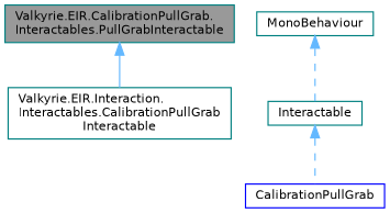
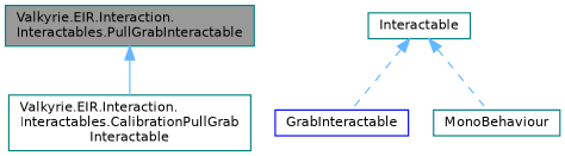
  digraph {
    node [color=teal fillcolor=white fontname=Helvetica fontsize=10 shape=box style=filled]
    edge [color=steelblue1 dir=back fontname=Helvetica fontsize=10 labelfontname=Helvetica labelfontsize=10 style=dashed]
-   n1 [fillcolor=grey60 fontcolor=black height=0.2 label="Valkyrie.EIR.CalibrationPullGrab.\lInteractables.PullGrabInteractable" width=0.4]
+   n1 [fillcolor=grey60 fontcolor=black height=0.2 label="Valkyrie.EIR.Interaction.\lInteractables.PullGrabInteractable" width=0.4]
    n2 [height=0.2 label="Valkyrie.EIR.Interaction.\lInteractables.CalibrationPullGrab\lInteractable" width=0.4]
-   n3 [color=blue height=0.2 label=CalibrationPullGrab width=0.4]
+   n3 [color=blue height=0.2 label=GrabInteractable width=0.4]
    n4 [height=0.2 label=Interactable width=0.4]
    n5 [height=0.2 label=MonoBehaviour width=0.4]
    n1 -> n2 [style=solid]
    n4 -> n3
-   n5 -> n4
+   n4 -> n5
  }
